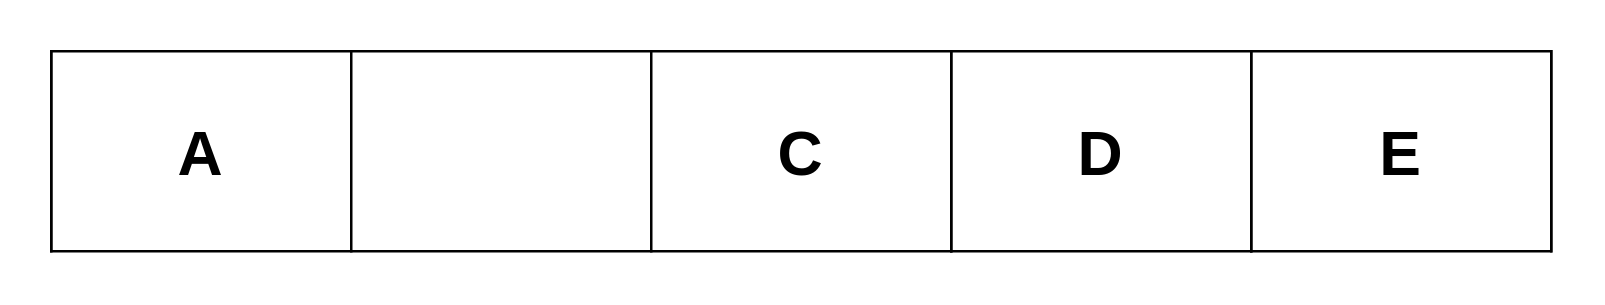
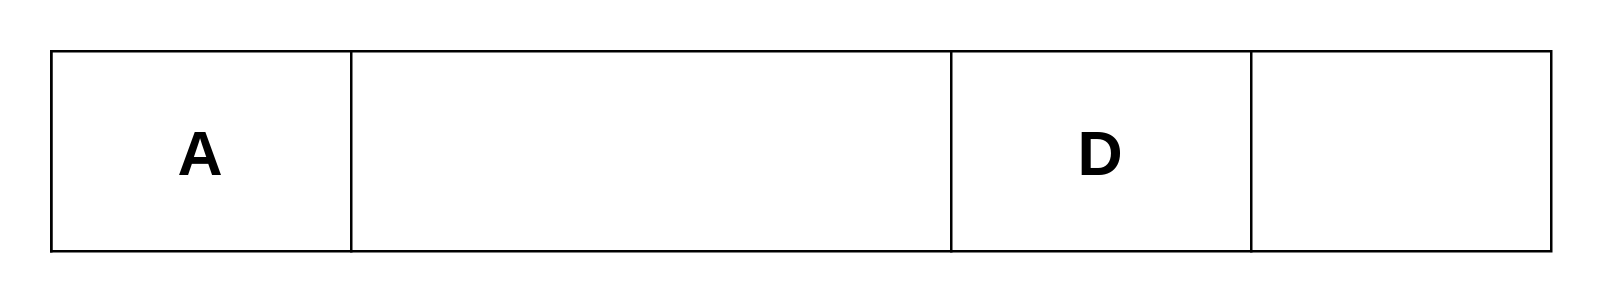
  <mxCell id="0" />
  <mxCell id="1" parent="0" />
  <mxCell id="2" value="" style="rounded=0;whiteSpace=wrap;html=1;fontStyle=1;fontSize=25;" parent="1" vertex="1"><mxGeometry x="20" y="20" width="600" height="80" as="geometry" /></mxCell>
- <mxCell id="3" value="E" style="shape=partialRectangle;whiteSpace=wrap;html=1;top=0;bottom=0;fillColor=none;fontSize=25;fontStyle=1" parent="1" vertex="1"><mxGeometry x="500" y="20" width="120" height="80" as="geometry" /></mxCell>
  <mxCell id="4" value="D" style="shape=partialRectangle;whiteSpace=wrap;html=1;top=0;bottom=0;fillColor=none;fontSize=25;fontStyle=1" parent="1" vertex="1"><mxGeometry x="380" y="20" width="120" height="80" as="geometry" /></mxCell>
- <mxCell id="5" value="C" style="shape=partialRectangle;whiteSpace=wrap;html=1;top=0;bottom=0;fillColor=none;fontSize=25;fontStyle=1" parent="1" vertex="1"><mxGeometry x="260" y="20" width="120" height="80" as="geometry" /></mxCell>
  <mxCell id="6" value="A" style="shape=partialRectangle;whiteSpace=wrap;html=1;top=0;bottom=0;fillColor=none;fontSize=25;fontStyle=1" parent="1" vertex="1"><mxGeometry x="20" y="20" width="120" height="80" as="geometry" /></mxCell>
